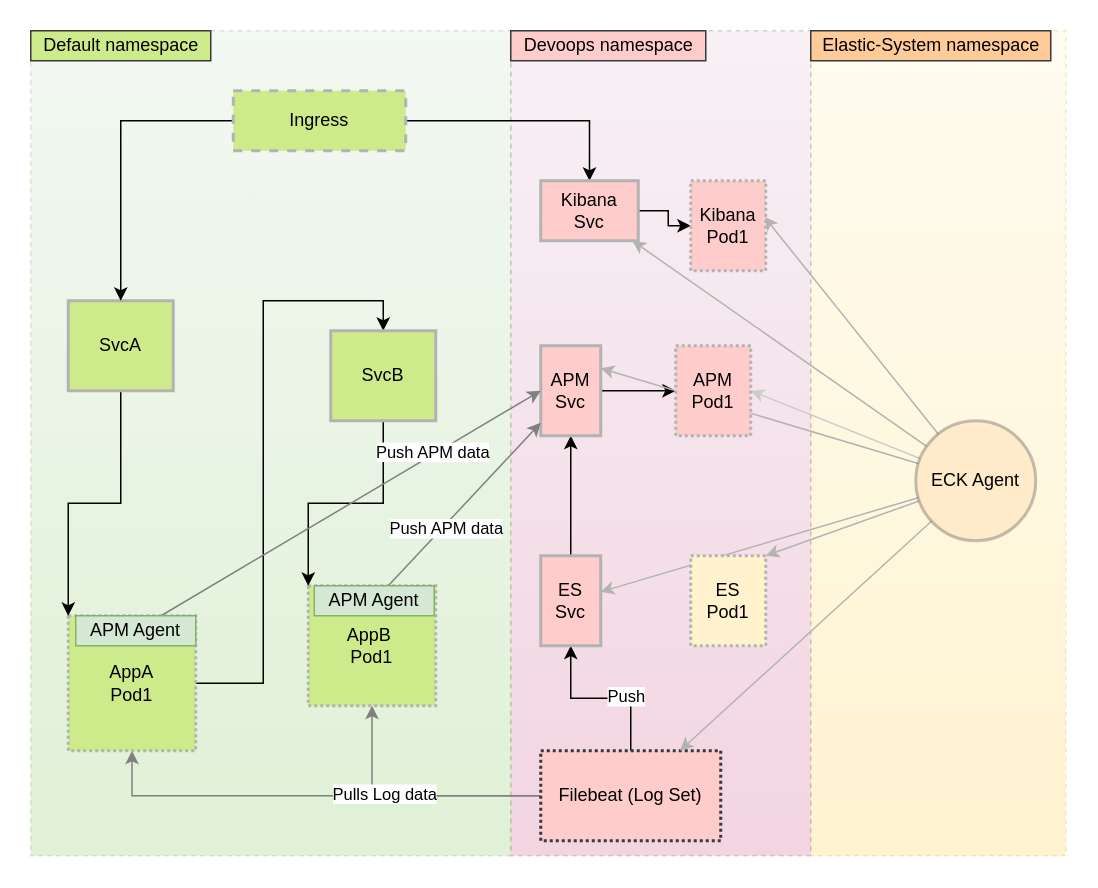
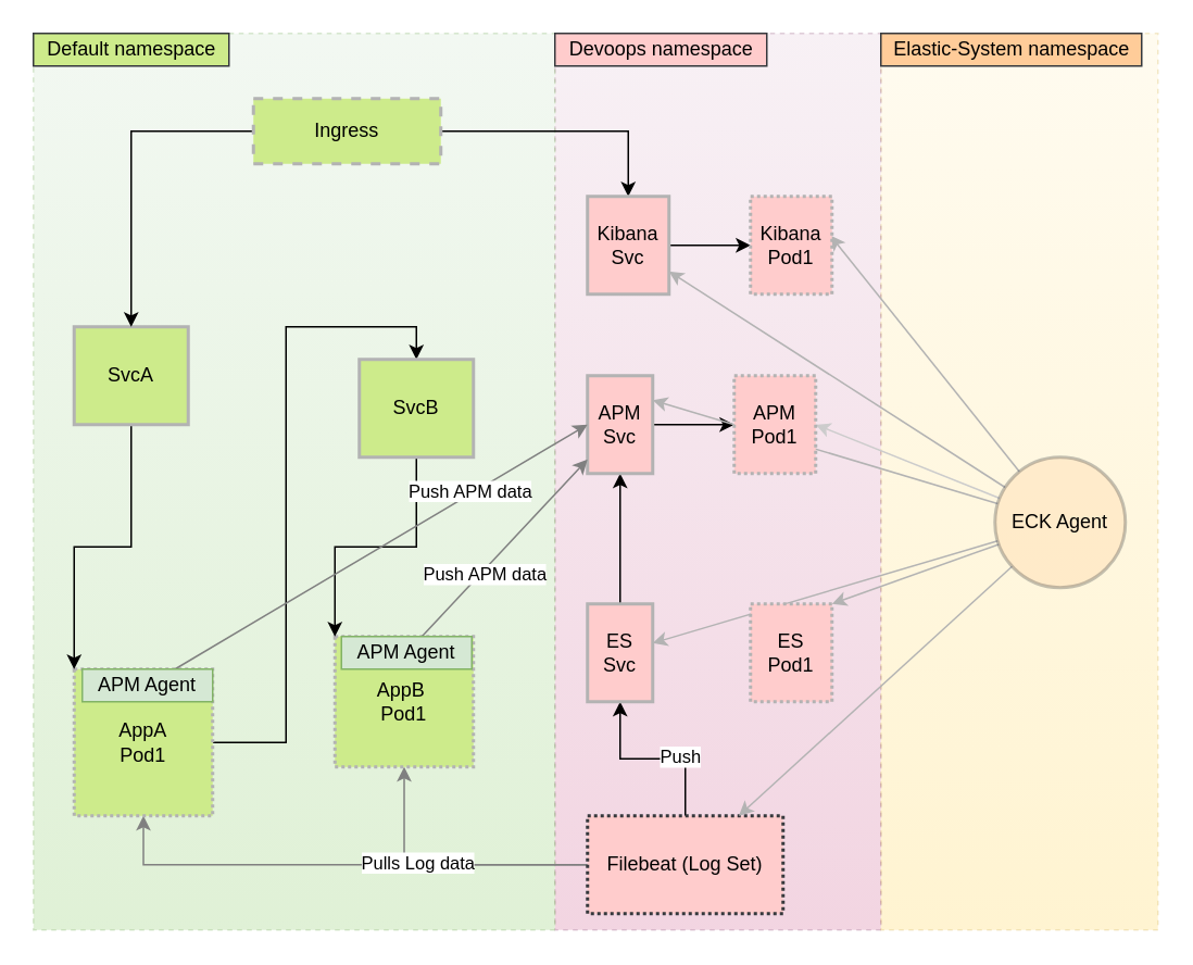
  <mxCell id="0" />
  <mxCell id="1" parent="0" />
  <mxCell id="2" value="" style="rounded=0;whiteSpace=wrap;html=1;dashed=1;strokeColor=#d6b656;opacity=30;fillColor=#fff2cc;gradientColor=#ffd966;" vertex="1" parent="1"><mxGeometry x="540" y="20" width="170" height="550" as="geometry" /></mxCell>
  <mxCell id="3" value="" style="rounded=0;whiteSpace=wrap;html=1;dashed=1;strokeColor=#996185;opacity=30;fillColor=#e6d0de;gradientColor=#d5739d;" parent="1" vertex="1"><mxGeometry x="340" y="20" width="200" height="550" as="geometry" /></mxCell>
  <mxCell id="4" value="" style="rounded=0;whiteSpace=wrap;html=1;dashed=1;fillColor=#d5e8d4;strokeColor=#82b366;opacity=30;gradientColor=#97d077;" parent="1" vertex="1"><mxGeometry x="20" y="20" width="320" height="550" as="geometry" /></mxCell>
  <mxCell id="5" value="AppB&amp;nbsp;&lt;br&gt;Pod1" style="rounded=0;whiteSpace=wrap;html=1;fillColor=#cdeb8b;dashed=1;strokeWidth=2;dashPattern=1 1;strokeColor=#B3B3B3;" parent="1" vertex="1"><mxGeometry x="205" y="390" width="85" height="80" as="geometry" /></mxCell>
  <mxCell id="6" style="edgeStyle=orthogonalEdgeStyle;rounded=0;orthogonalLoop=1;jettySize=auto;html=1;" edge="1" parent="1" source="11" target="36"><mxGeometry relative="1" as="geometry" /></mxCell>
  <mxCell id="7" value="Push" style="edgeLabel;html=1;align=center;verticalAlign=middle;resizable=0;points=[];" vertex="1" connectable="0" parent="6"><mxGeometry x="-0.291" y="-2" relative="1" as="geometry"><mxPoint as="offset" /></mxGeometry></mxCell>
  <mxCell id="8" style="edgeStyle=orthogonalEdgeStyle;rounded=0;orthogonalLoop=1;jettySize=auto;html=1;strokeColor=#808080;" edge="1" parent="1" source="11" target="5"><mxGeometry relative="1" as="geometry" /></mxCell>
  <mxCell id="9" style="edgeStyle=orthogonalEdgeStyle;rounded=0;orthogonalLoop=1;jettySize=auto;html=1;entryX=0.5;entryY=1;entryDx=0;entryDy=0;strokeColor=#808080;" edge="1" parent="1" source="11" target="13"><mxGeometry relative="1" as="geometry" /></mxCell>
  <mxCell id="10" value="Pulls Log data" style="edgeLabel;html=1;align=center;verticalAlign=middle;resizable=0;points=[];" vertex="1" connectable="0" parent="9"><mxGeometry x="-0.306" y="-2" relative="1" as="geometry"><mxPoint as="offset" /></mxGeometry></mxCell>
  <mxCell id="11" value="Filebeat (Log Set)" style="rounded=0;whiteSpace=wrap;html=1;dashed=1;strokeWidth=2;dashPattern=1 1;fillColor=#ffcccc;strokeColor=#36393d;" parent="1" vertex="1"><mxGeometry x="360" y="500" width="120" height="60" as="geometry" /></mxCell>
  <mxCell id="12" style="edgeStyle=orthogonalEdgeStyle;rounded=0;orthogonalLoop=1;jettySize=auto;html=1;entryX=0.5;entryY=0;entryDx=0;entryDy=0;" parent="1" source="13" target="17" edge="1"><mxGeometry relative="1" as="geometry" /></mxCell>
  <mxCell id="13" value="AppA&lt;br&gt;Pod1" style="rounded=0;whiteSpace=wrap;html=1;fillColor=#cdeb8b;dashed=1;strokeWidth=2;dashPattern=1 1;strokeColor=#B3B3B3;" parent="1" vertex="1"><mxGeometry x="45" y="410" width="85" height="90" as="geometry" /></mxCell>
  <mxCell id="14" style="edgeStyle=orthogonalEdgeStyle;rounded=0;orthogonalLoop=1;jettySize=auto;html=1;entryX=0;entryY=0;entryDx=0;entryDy=0;" parent="1" source="15" target="13" edge="1"><mxGeometry relative="1" as="geometry" /></mxCell>
  <mxCell id="15" value="SvcA" style="rounded=0;whiteSpace=wrap;html=1;fillColor=#cdeb8b;strokeWidth=2;strokeColor=#B3B3B3;" parent="1" vertex="1"><mxGeometry x="45" y="200" width="70" height="60" as="geometry" /></mxCell>
  <mxCell id="16" style="edgeStyle=orthogonalEdgeStyle;rounded=0;orthogonalLoop=1;jettySize=auto;html=1;entryX=0;entryY=0;entryDx=0;entryDy=0;" parent="1" source="17" target="5" edge="1"><mxGeometry relative="1" as="geometry" /></mxCell>
  <mxCell id="17" value="SvcB" style="rounded=0;whiteSpace=wrap;html=1;fillColor=#cdeb8b;strokeWidth=2;strokeColor=#B3B3B3;" parent="1" vertex="1"><mxGeometry x="220" y="220" width="70" height="60" as="geometry" /></mxCell>
  <mxCell id="18" style="edgeStyle=orthogonalEdgeStyle;rounded=0;orthogonalLoop=1;jettySize=auto;html=1;entryX=0.5;entryY=0;entryDx=0;entryDy=0;" parent="1" source="20" target="15" edge="1"><mxGeometry relative="1" as="geometry" /></mxCell>
  <mxCell id="19" style="edgeStyle=orthogonalEdgeStyle;rounded=0;orthogonalLoop=1;jettySize=auto;html=1;" parent="1" source="20" target="35" edge="1"><mxGeometry relative="1" as="geometry" /></mxCell>
  <mxCell id="20" value="Ingress" style="rounded=0;whiteSpace=wrap;html=1;dashed=1;fillColor=#cdeb8b;strokeWidth=2;strokeColor=#B3B3B3;" parent="1" vertex="1"><mxGeometry x="155" y="60" width="115" height="40" as="geometry" /></mxCell>
  <mxCell id="21" style="edgeStyle=orthogonalEdgeStyle;rounded=0;orthogonalLoop=1;jettySize=auto;html=1;entryX=0;entryY=0.5;entryDx=0;entryDy=0;" parent="1" source="35" target="34" edge="1"><mxGeometry relative="1" as="geometry" /></mxCell>
  <mxCell id="22" style="edgeStyle=orthogonalEdgeStyle;rounded=0;orthogonalLoop=1;jettySize=auto;html=1;" parent="1" source="36" target="37" edge="1"><mxGeometry relative="1" as="geometry" /></mxCell>
  <mxCell id="23" style="edgeStyle=orthogonalEdgeStyle;rounded=0;orthogonalLoop=1;jettySize=auto;html=1;entryX=0;entryY=0.5;entryDx=0;entryDy=0;" parent="1" source="37" target="33" edge="1"><mxGeometry relative="1" as="geometry" /></mxCell>
  <mxCell id="24" style="edgeStyle=none;rounded=0;orthogonalLoop=1;jettySize=auto;html=1;strokeColor=#B3B3B3;" parent="1" source="31" target="35" edge="1"><mxGeometry relative="1" as="geometry" /></mxCell>
  <mxCell id="25" style="edgeStyle=none;rounded=0;orthogonalLoop=1;jettySize=auto;html=1;entryX=0.98;entryY=0.4;entryDx=0;entryDy=0;entryPerimeter=0;strokeColor=#B3B3B3;" parent="1" source="31" target="34" edge="1"><mxGeometry relative="1" as="geometry" /></mxCell>
  <mxCell id="26" style="edgeStyle=none;rounded=0;orthogonalLoop=1;jettySize=auto;html=1;entryX=1;entryY=0.5;entryDx=0;entryDy=0;strokeColor=#CCCCCC;" parent="1" source="31" target="33" edge="1"><mxGeometry relative="1" as="geometry" /></mxCell>
  <mxCell id="27" style="edgeStyle=none;rounded=0;orthogonalLoop=1;jettySize=auto;html=1;entryX=1;entryY=0.25;entryDx=0;entryDy=0;strokeColor=#B3B3B3;" parent="1" source="31" target="37" edge="1"><mxGeometry relative="1" as="geometry" /></mxCell>
  <mxCell id="28" style="edgeStyle=none;rounded=0;orthogonalLoop=1;jettySize=auto;html=1;strokeColor=#B3B3B3;" parent="1" source="31" target="36" edge="1"><mxGeometry relative="1" as="geometry" /></mxCell>
  <mxCell id="29" style="edgeStyle=none;rounded=0;orthogonalLoop=1;jettySize=auto;html=1;strokeColor=#B3B3B3;" parent="1" source="31" target="11" edge="1"><mxGeometry relative="1" as="geometry" /></mxCell>
  <mxCell id="30" style="edgeStyle=none;rounded=0;orthogonalLoop=1;jettySize=auto;html=1;entryX=1;entryY=0;entryDx=0;entryDy=0;strokeColor=#B3B3B3;" parent="1" source="31" target="32" edge="1"><mxGeometry relative="1" as="geometry" /></mxCell>
  <mxCell id="31" value="ECK Agent" style="ellipse;whiteSpace=wrap;html=1;aspect=fixed;strokeColor=#36393d;strokeWidth=2;opacity=30;fillColor=#ffcc99;" parent="1" vertex="1"><mxGeometry x="610" y="280" width="80" height="80" as="geometry" /></mxCell>
- <mxCell id="32" value="ES&lt;br&gt;Pod1" style="rounded=0;whiteSpace=wrap;html=1;fillColor=#fff2cc;dashed=1;strokeWidth=2;dashPattern=1 1;strokeColor=#B3B3B3;" parent="1" vertex="1"><mxGeometry x="460" y="370" width="50" height="60" as="geometry" /></mxCell>
+ <mxCell id="32" value="ES&lt;br&gt;Pod1" style="rounded=0;whiteSpace=wrap;html=1;fillColor=#ffcccc;dashed=1;strokeWidth=2;dashPattern=1 1;strokeColor=#B3B3B3;" parent="1" vertex="1"><mxGeometry x="460" y="370" width="50" height="60" as="geometry" /></mxCell>
  <mxCell id="33" value="APM&lt;br&gt;Pod1" style="rounded=0;whiteSpace=wrap;html=1;fillColor=#ffcccc;dashed=1;strokeWidth=2;dashPattern=1 1;strokeColor=#B3B3B3;" parent="1" vertex="1"><mxGeometry x="450" y="230" width="50" height="60" as="geometry" /></mxCell>
  <mxCell id="34" value="Kibana&lt;br&gt;Pod1" style="rounded=0;whiteSpace=wrap;html=1;fillColor=#ffcccc;dashed=1;strokeWidth=2;dashPattern=1 1;strokeColor=#B3B3B3;" parent="1" vertex="1"><mxGeometry x="460" y="120" width="50" height="60" as="geometry" /></mxCell>
- <mxCell id="35" value="Kibana&lt;br&gt;Svc" style="rounded=0;whiteSpace=wrap;html=1;fillColor=#ffcccc;strokeWidth=2;strokeColor=#B3B3B3;" parent="1" vertex="1"><mxGeometry x="360" y="120" width="65" height="40" as="geometry" /></mxCell>
+ <mxCell id="35" value="Kibana&lt;br&gt;Svc" style="rounded=0;whiteSpace=wrap;html=1;fillColor=#ffcccc;strokeWidth=2;strokeColor=#B3B3B3;" parent="1" vertex="1"><mxGeometry x="360" y="120" width="50" height="60" as="geometry" /></mxCell>
  <mxCell id="36" value="ES Svc" style="rounded=0;whiteSpace=wrap;html=1;fillColor=#ffcccc;strokeWidth=2;strokeColor=#B3B3B3;" parent="1" vertex="1"><mxGeometry x="360" y="370" width="40" height="60" as="geometry" /></mxCell>
  <mxCell id="37" value="APM&lt;br&gt;Svc" style="rounded=0;whiteSpace=wrap;html=1;fillColor=#ffcccc;strokeWidth=2;strokeColor=#B3B3B3;" parent="1" vertex="1"><mxGeometry x="360" y="230" width="40" height="60" as="geometry" /></mxCell>
  <mxCell id="38" value="Default namespace" style="text;html=1;resizable=0;autosize=1;align=center;verticalAlign=middle;points=[];fillColor=#cdeb8b;strokeColor=#36393d;rounded=0;" vertex="1" parent="1"><mxGeometry x="20" y="20" width="120" height="20" as="geometry" /></mxCell>
  <mxCell id="39" value="Devoops namespace" style="text;html=1;resizable=0;autosize=1;align=center;verticalAlign=middle;points=[];fillColor=#ffcccc;strokeColor=#36393d;rounded=0;" vertex="1" parent="1"><mxGeometry x="340" y="20" width="130" height="20" as="geometry" /></mxCell>
  <mxCell id="40" value="Elastic-System namespace" style="text;html=1;resizable=0;autosize=1;align=center;verticalAlign=middle;points=[];fillColor=#ffcc99;strokeColor=#36393d;rounded=0;" vertex="1" parent="1"><mxGeometry x="540" y="20" width="160" height="20" as="geometry" /></mxCell>
  <mxCell id="41" style="edgeStyle=orthogonalEdgeStyle;rounded=0;orthogonalLoop=1;jettySize=auto;html=1;exitX=0.5;exitY=1;exitDx=0;exitDy=0;" edge="1" parent="1" source="4" target="4"><mxGeometry relative="1" as="geometry" /></mxCell>
  <mxCell id="42" style="edgeStyle=none;rounded=0;orthogonalLoop=1;jettySize=auto;html=1;entryX=0;entryY=0.5;entryDx=0;entryDy=0;strokeColor=#808080;" edge="1" parent="1" source="44" target="37"><mxGeometry relative="1" as="geometry" /></mxCell>
  <mxCell id="43" value="Push APM data" style="edgeLabel;html=1;align=center;verticalAlign=middle;resizable=0;points=[];" vertex="1" connectable="0" parent="42"><mxGeometry x="0.437" y="1" relative="1" as="geometry"><mxPoint y="-1" as="offset" /></mxGeometry></mxCell>
  <mxCell id="44" value="APM Agent" style="rounded=0;whiteSpace=wrap;html=1;strokeColor=#82b366;fillColor=#d5e8d4;" vertex="1" parent="1"><mxGeometry x="50" y="410" width="80" height="20" as="geometry" /></mxCell>
  <mxCell id="45" style="rounded=0;orthogonalLoop=1;jettySize=auto;html=1;strokeColor=#808080;" edge="1" parent="1" source="47" target="37"><mxGeometry relative="1" as="geometry" /></mxCell>
  <mxCell id="46" value="Push APM data" style="edgeLabel;html=1;align=center;verticalAlign=middle;resizable=0;points=[];" vertex="1" connectable="0" parent="45"><mxGeometry x="-0.281" y="-2" relative="1" as="geometry"><mxPoint y="-1" as="offset" /></mxGeometry></mxCell>
  <mxCell id="47" value="APM Agent" style="rounded=0;whiteSpace=wrap;html=1;strokeColor=#82b366;fillColor=#d5e8d4;" vertex="1" parent="1"><mxGeometry x="209" y="390" width="80" height="20" as="geometry" /></mxCell>
